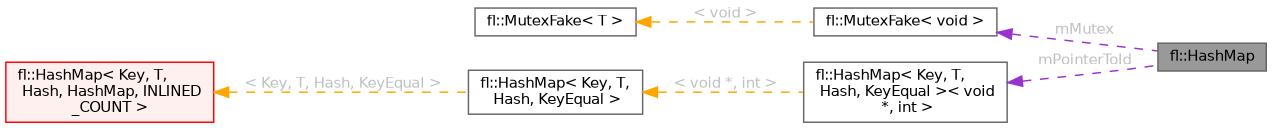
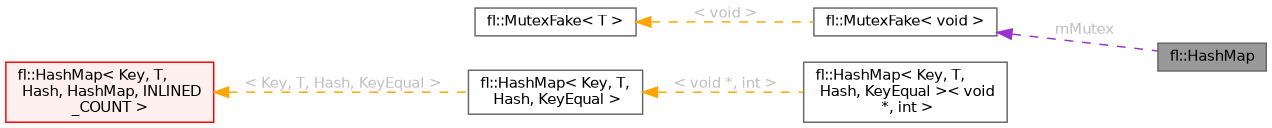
  digraph {
    rankdir=LR
    node [color=gray40 fillcolor=white fontname=Helvetica fontsize=10 shape=box style=filled]
    edge [color=orange dir=back fontcolor=grey fontname=Helvetica fontsize=10 labelfontname=Helvetica labelfontsize=10 style=dashed]
    n1 [fillcolor=grey60 fontcolor=black height=0.2 label="fl::HashMap" width=0.4]
    n2 [height=0.2 label="fl::MutexFake\< void \>" width=0.4]
    n3 [height=0.2 label="fl::MutexFake\< T \>" width=0.4]
    n4 [height=0.2 label="fl::HashMap\< Key, T,\l Hash, KeyEqual \>\< void\l *, int \>" width=0.4]
    n5 [height=0.2 label="fl::HashMap\< Key, T,\l Hash, KeyEqual \>" width=0.4]
    n6 [color=red fillcolor="#FFF0F0" height=0.2 label="fl::HashMap\< Key, T,\l Hash, HashMap, INLINED\l_COUNT \>" width=0.4]
    n2 -> n1 [color=darkorchid3 label=" mMutex"]
    n3 -> n2 [label=" \< void \>"]
-   n4 -> n1 [color=darkorchid3 label=" mPointerToId"]
    n5 -> n4 [label=" \< void *, int \>"]
    n6 -> n5 [label=" \< Key, T, Hash, KeyEqual \>"]
  }
